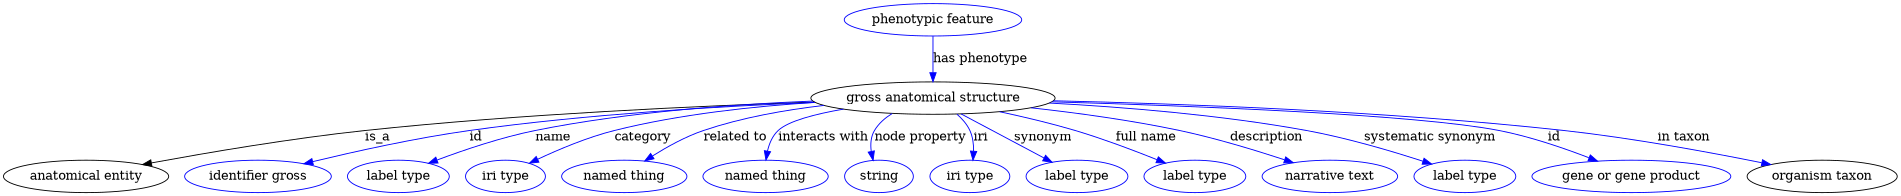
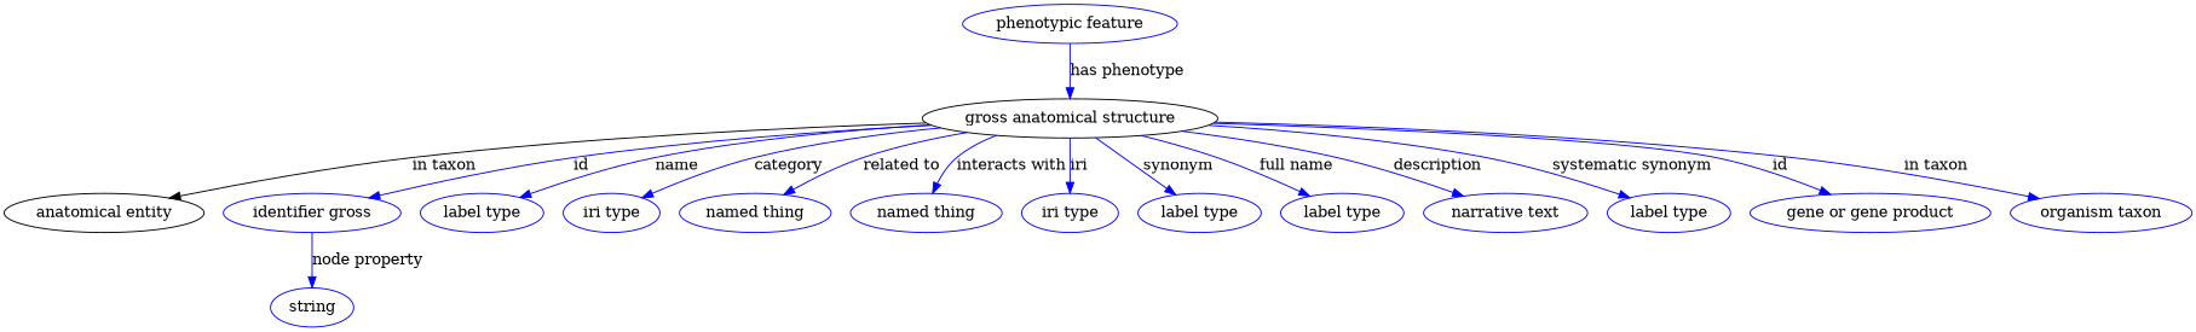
  digraph {
    node [color=blue]
    edge [color=blue style=solid]
    n1 [height=0.5 label="gross anatomical structure" width=2.8592 color=""]
    "anatomical entity" [height=0.5 width=1.9792 color=""]
    n3 [height=0.5 label="identifier gross" width=1.652]
    n4 [height=0.5 label="label type" width=1.2425]
    n5 [height=0.5 label="iri type" width=0.9834]
    n6 [height=0.5 label="named thing" width=1.5019]
    n7 [height=0.5 label="named thing" width=1.5019]
    n8 [height=0.5 label=string width=0.8403]
    n9 [height=0.5 label="iri type" width=0.9834]
    n10 [height=0.5 label="label type" width=1.2425]
    n11 [height=0.5 label="label type" width=1.2425]
    n12 [height=0.5 label="narrative text" width=1.5834]
    n13 [height=0.5 label="label type" width=1.2425]
    n14 [height=0.5 label="gene or gene product" width=2.3474]
-   n15 [color=black height=0.5 label="organism taxon" width=1.7978]
+   n15 [height=0.5 label="organism taxon" width=1.7978]
    n16 [height=0.5 label="phenotypic feature" width=2.1155]
-   n1 -> "anatomical entity" [label=is_a color="" style=""]
+   n1 -> "anatomical entity" [label="in taxon" color="" style=""]
    n1 -> n3 [label=id]
    n1 -> n4 [label=name]
    n1 -> n5 [label=category]
    n1 -> n6 [label="related to"]
    n1 -> n7 [label="interacts with"]
-   n1 -> n8 [label="node property"]
+   n3 -> n8 [label="node property"]
    n1 -> n9 [label=iri]
    n1 -> n10 [label=synonym]
    n1 -> n11 [label="full name"]
    n1 -> n12 [label=description]
    n1 -> n13 [label="systematic synonym"]
    n1 -> n14 [label=id]
    n1 -> n15 [label="in taxon"]
    n16 -> n1 [label="has phenotype"]
  }
